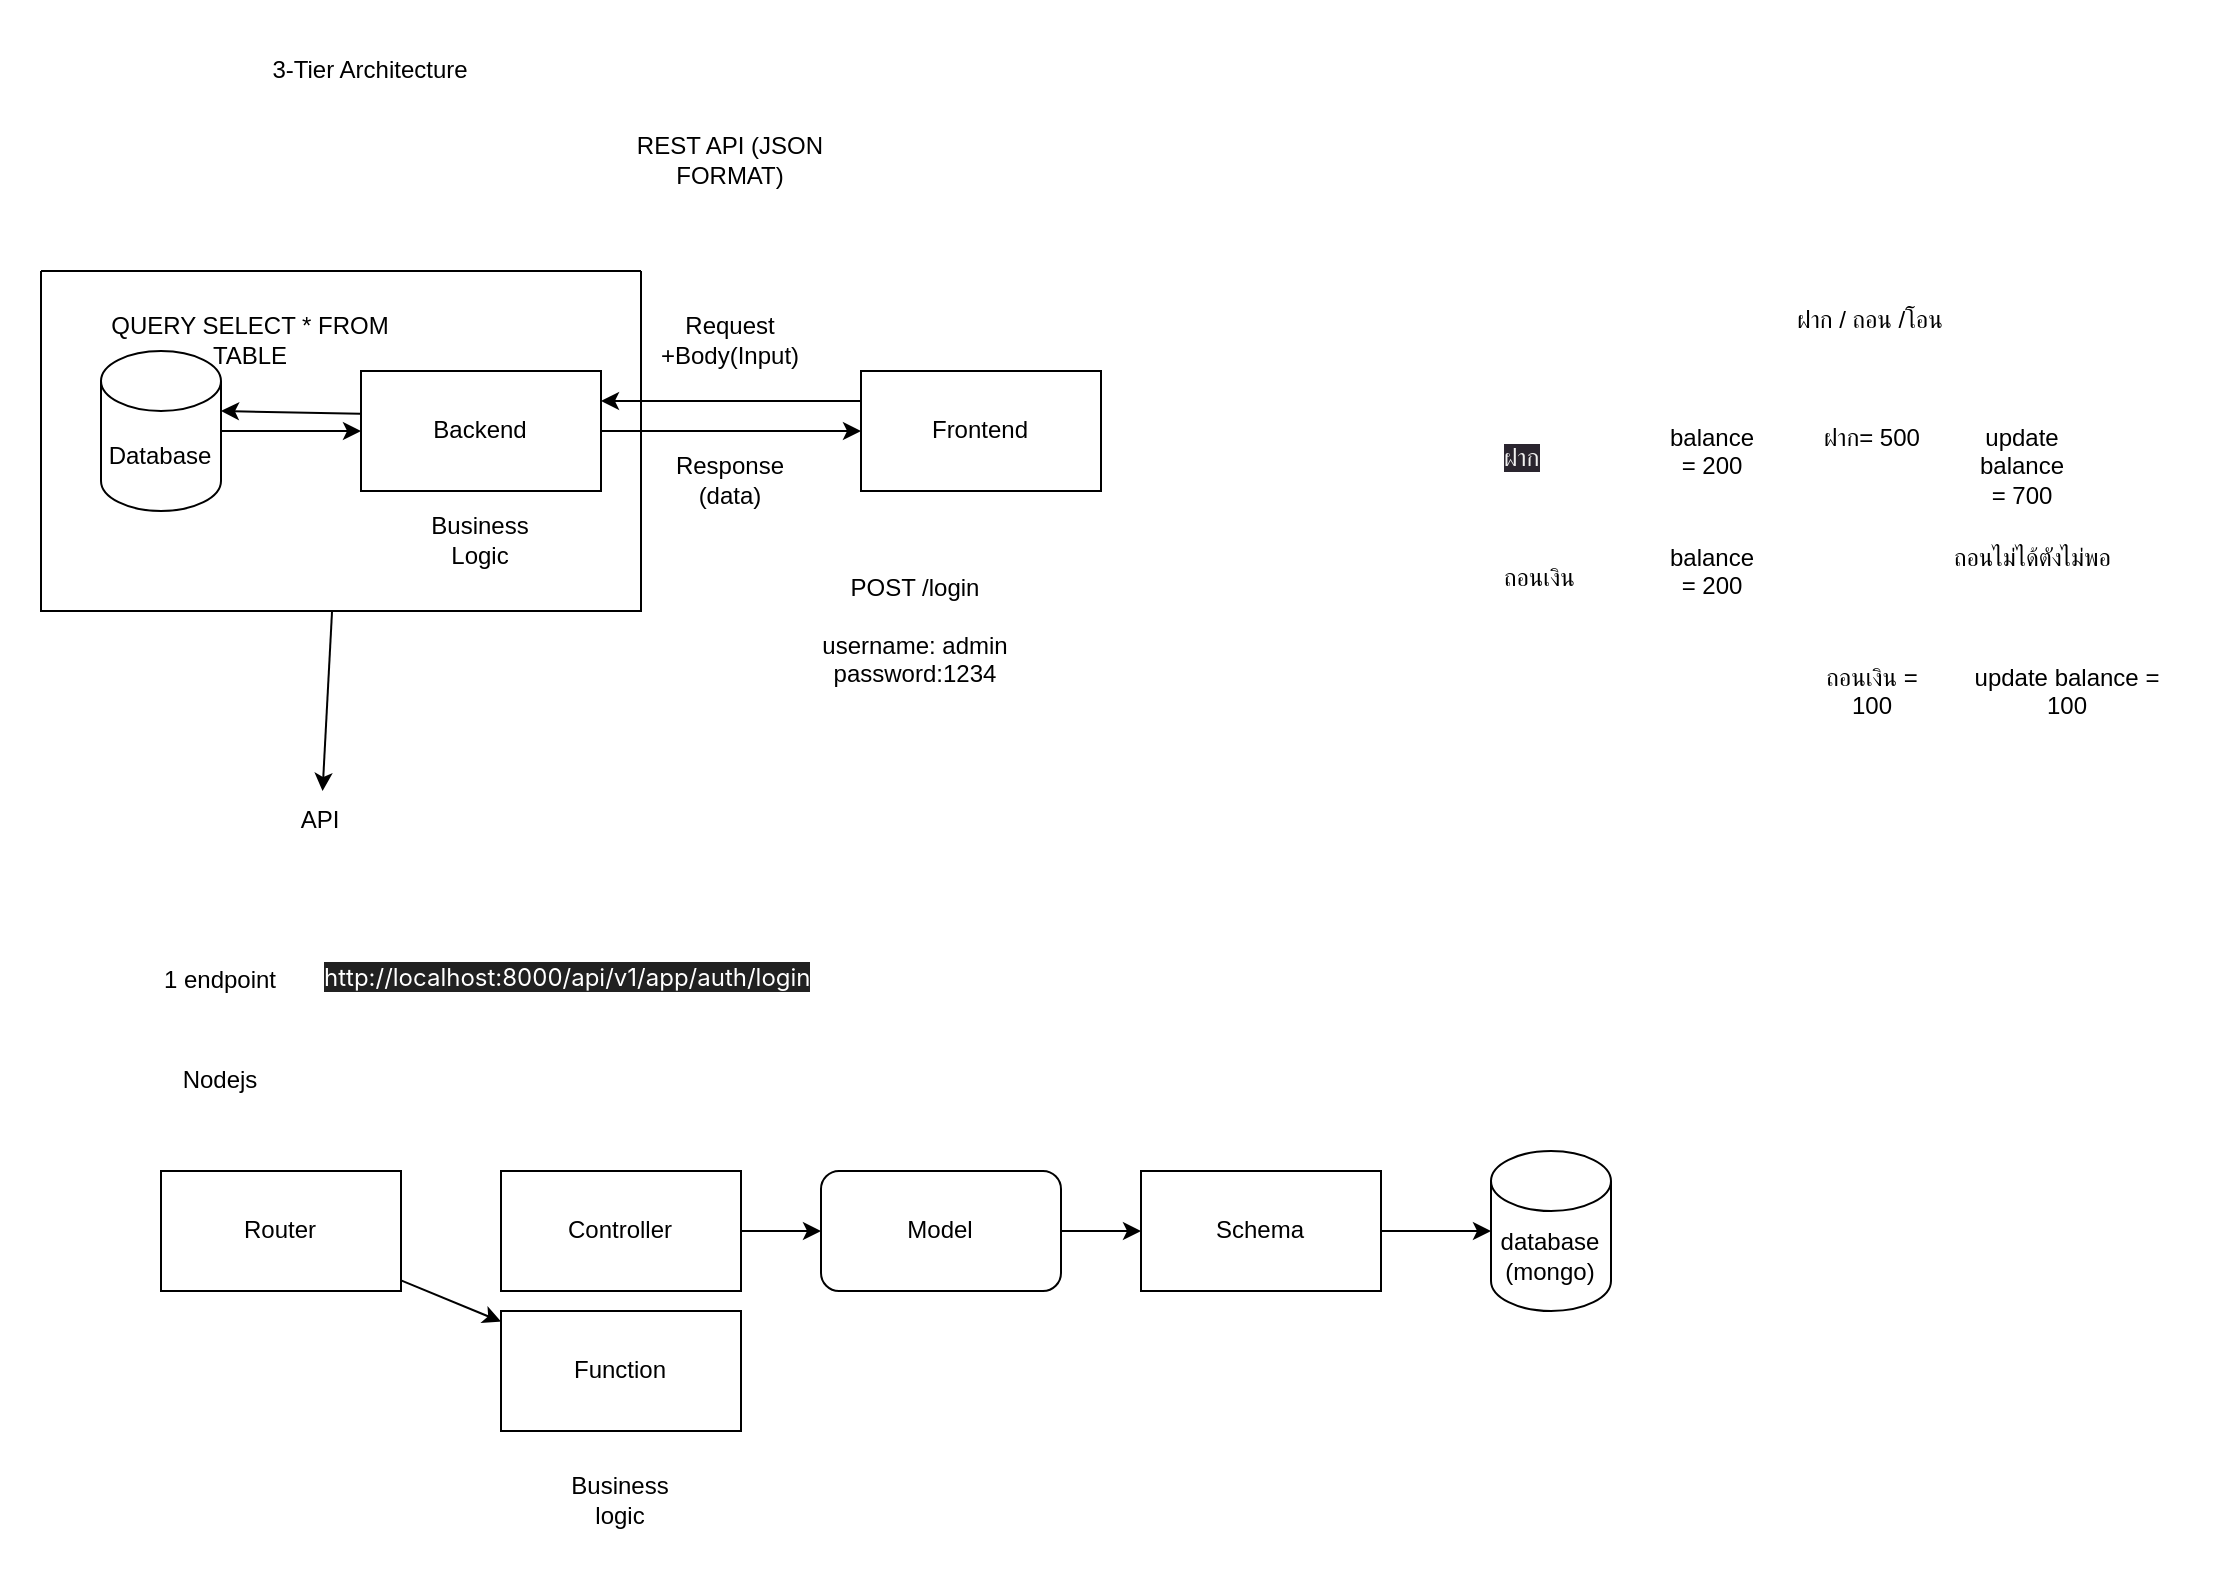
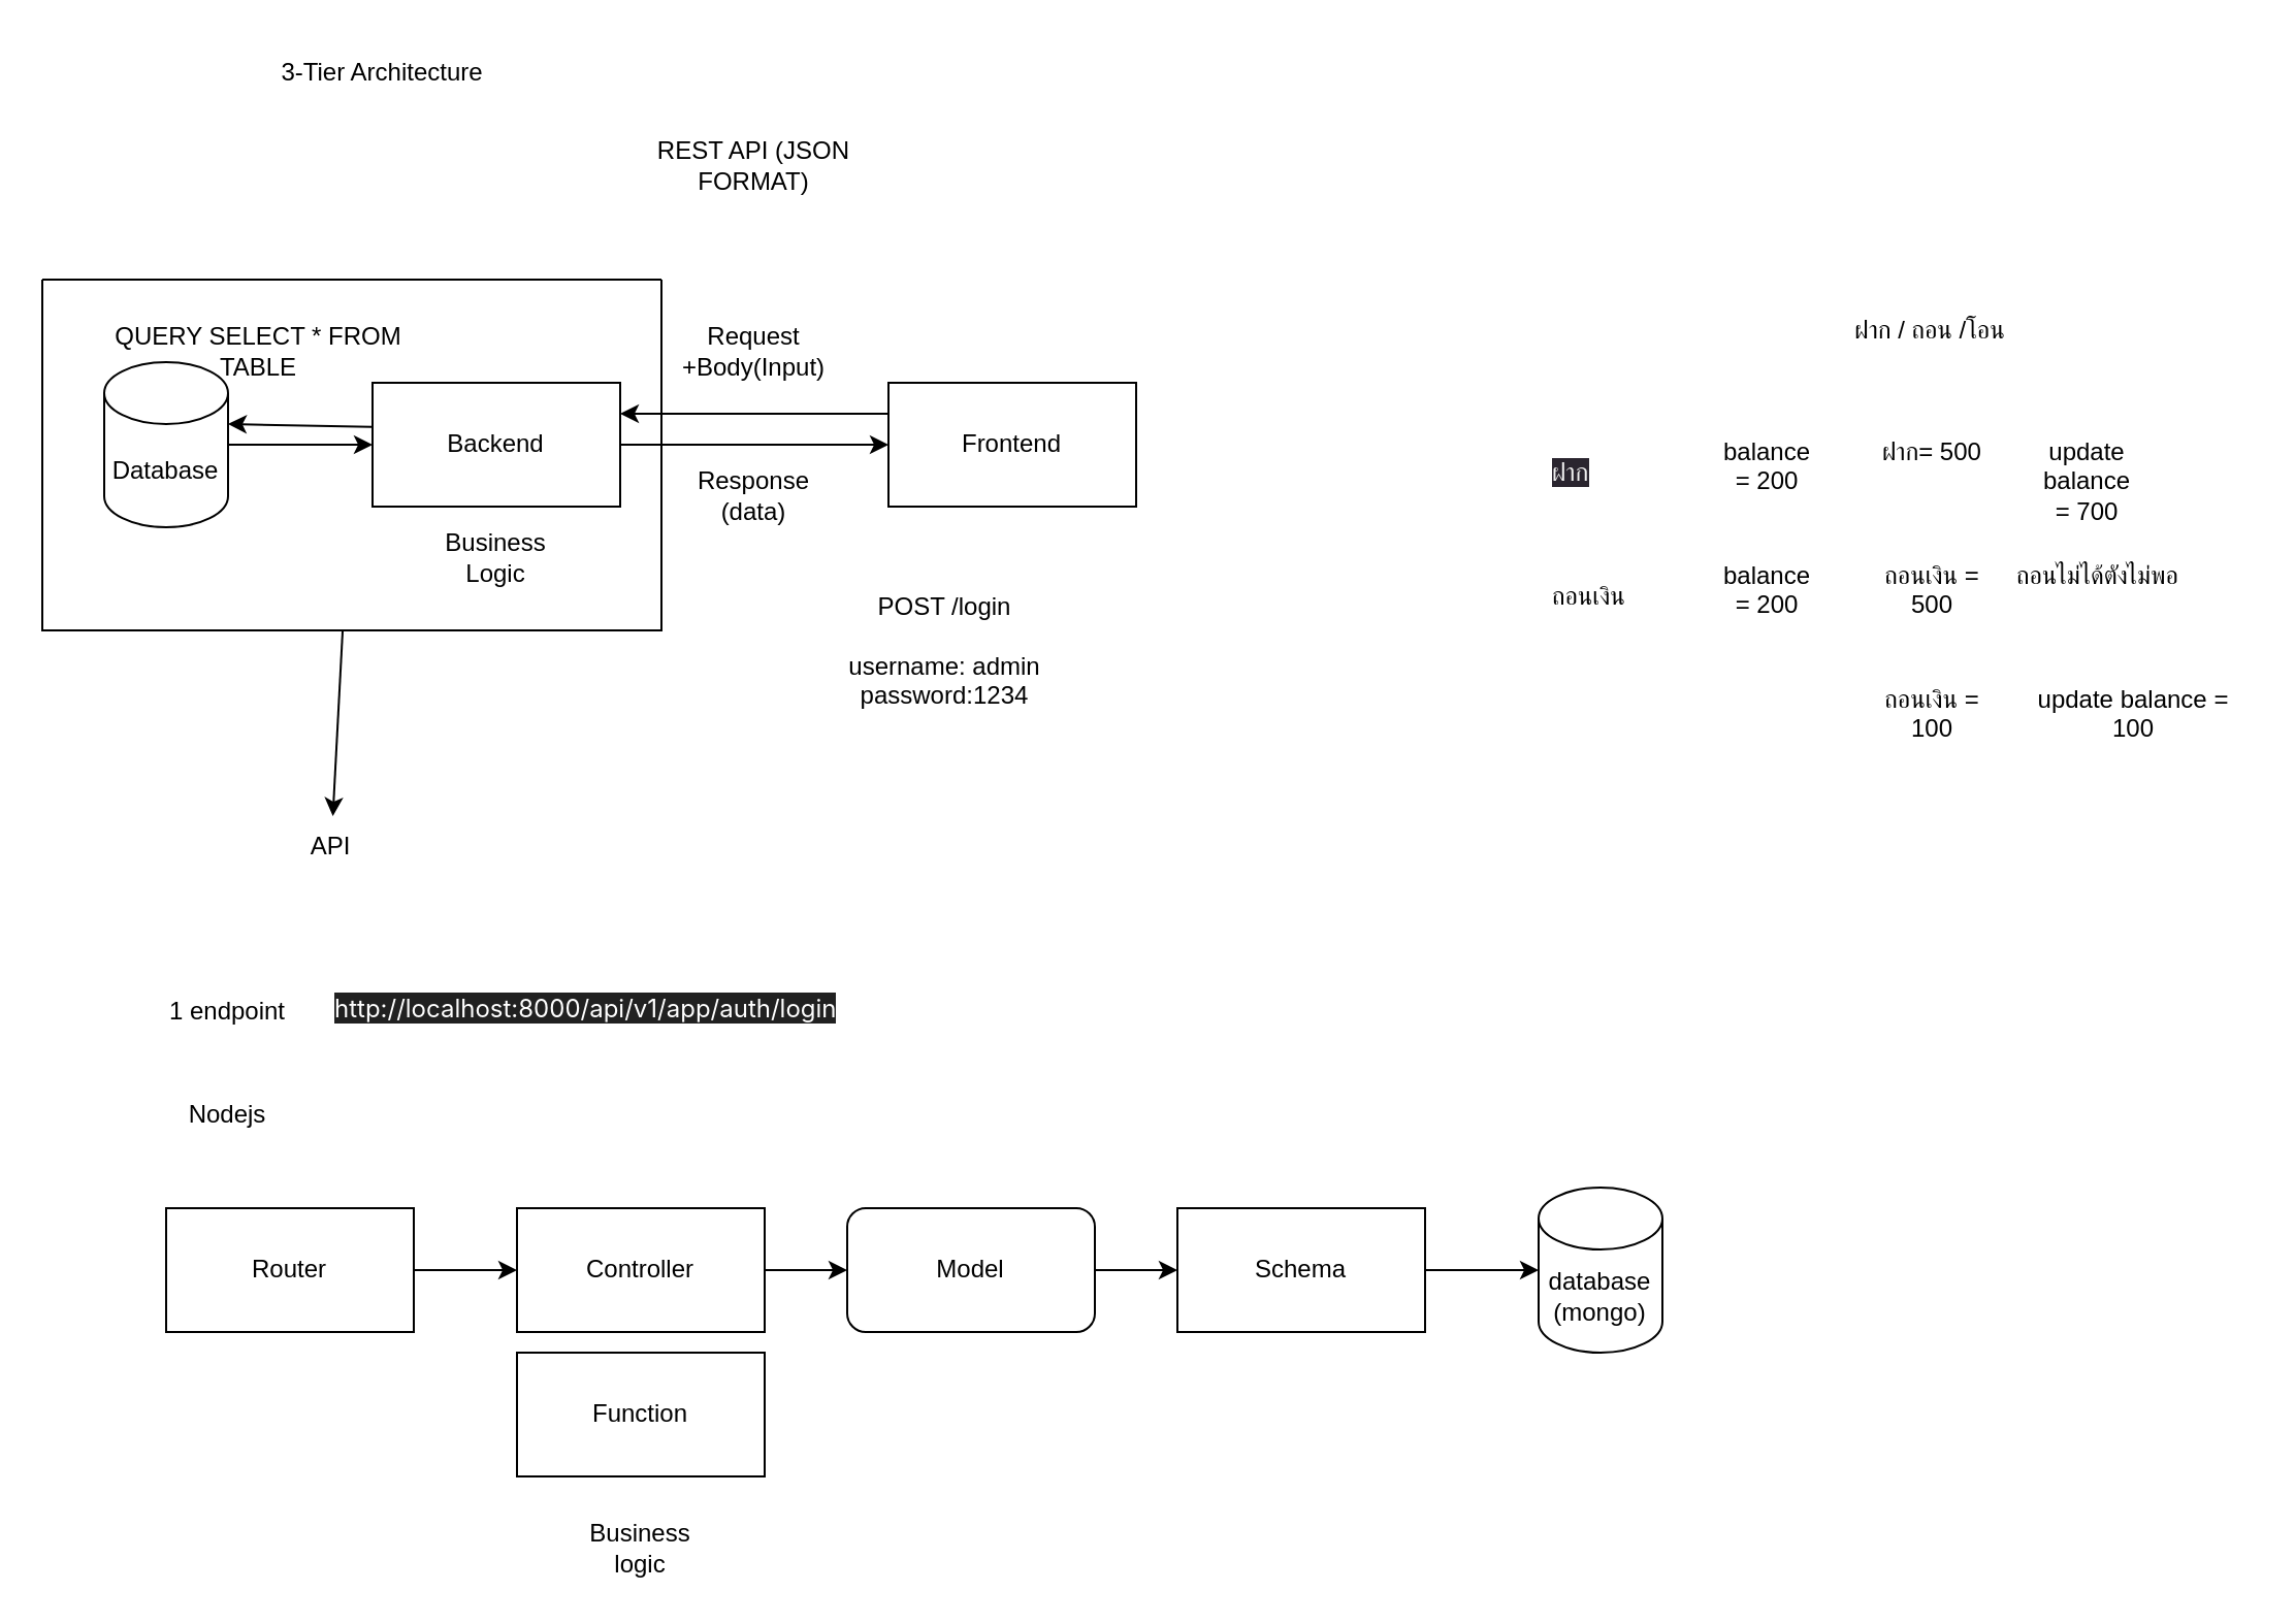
  <mxCell id="0" />
  <mxCell id="1" parent="0" />
  <mxCell id="2" style="edgeStyle=none;html=1;entryX=1;entryY=0.25;entryDx=0;entryDy=0;exitX=0;exitY=0.25;exitDx=0;exitDy=0;" edge="1" parent="1" source="3" target="6"><mxGeometry relative="1" as="geometry" /></mxCell>
  <mxCell id="3" value="Frontend" style="rounded=0;whiteSpace=wrap;html=1;" vertex="1" parent="1"><mxGeometry x="430" y="185" width="120" height="60" as="geometry" /></mxCell>
  <mxCell id="4" style="edgeStyle=none;html=1;" edge="1" parent="1" source="6" target="3"><mxGeometry relative="1" as="geometry" /></mxCell>
  <mxCell id="5" style="edgeStyle=none;html=1;entryX=1;entryY=0.333;entryDx=0;entryDy=0;entryPerimeter=0;exitX=-0.003;exitY=0.357;exitDx=0;exitDy=0;exitPerimeter=0;" edge="1" parent="1" source="6"><mxGeometry relative="1" as="geometry"><mxPoint x="110" y="204.98" as="targetPoint" /></mxGeometry></mxCell>
  <mxCell id="6" value="Backend" style="rounded=0;whiteSpace=wrap;html=1;" vertex="1" parent="1"><mxGeometry x="180" y="185" width="120" height="60" as="geometry" /></mxCell>
  <mxCell id="7" style="edgeStyle=none;html=1;" edge="1" parent="1" target="6"><mxGeometry relative="1" as="geometry"><mxPoint x="110" y="215" as="sourcePoint" /></mxGeometry></mxCell>
  <mxCell id="8" value="REST API (JSON FORMAT)" style="text;html=1;strokeColor=none;fillColor=none;align=center;verticalAlign=middle;whiteSpace=wrap;rounded=0;" vertex="1" parent="1"><mxGeometry x="300" y="65" width="130" height="30" as="geometry" /></mxCell>
  <mxCell id="9" value="Request +Body(Input)" style="text;html=1;strokeColor=none;fillColor=none;align=center;verticalAlign=middle;whiteSpace=wrap;rounded=0;" vertex="1" parent="1"><mxGeometry x="335" y="155" width="60" height="30" as="geometry" /></mxCell>
  <mxCell id="10" value="POST /login&lt;br&gt;&lt;br&gt;username: admin&lt;br&gt;password:1234" style="text;html=1;strokeColor=none;fillColor=none;align=center;verticalAlign=middle;whiteSpace=wrap;rounded=0;" vertex="1" parent="1"><mxGeometry x="385" y="285" width="145" height="60" as="geometry" /></mxCell>
  <mxCell id="11" value="Response&lt;br&gt;(data)" style="text;html=1;strokeColor=none;fillColor=none;align=center;verticalAlign=middle;whiteSpace=wrap;rounded=0;" vertex="1" parent="1"><mxGeometry x="335" y="225" width="60" height="30" as="geometry" /></mxCell>
  <mxCell id="12" value="QUERY SELECT * FROM TABLE" style="text;html=1;strokeColor=none;fillColor=none;align=center;verticalAlign=middle;whiteSpace=wrap;rounded=0;" vertex="1" parent="1"><mxGeometry x="50" y="155" width="150" height="30" as="geometry" /></mxCell>
  <mxCell id="13" value="Business Logic" style="text;html=1;strokeColor=none;fillColor=none;align=center;verticalAlign=middle;whiteSpace=wrap;rounded=0;" vertex="1" parent="1"><mxGeometry x="210" y="255" width="60" height="30" as="geometry" /></mxCell>
  <mxCell id="14" value="Database" style="shape=cylinder3;whiteSpace=wrap;html=1;boundedLbl=1;backgroundOutline=1;size=15;" vertex="1" parent="1"><mxGeometry x="50" y="175" width="60" height="80" as="geometry" /></mxCell>
  <mxCell id="15" value="ฝาก&amp;nbsp;/ ถอน /โอน" style="text;html=1;strokeColor=none;fillColor=none;align=center;verticalAlign=middle;whiteSpace=wrap;rounded=0;" vertex="1" parent="1"><mxGeometry x="860" y="145" width="150" height="30" as="geometry" /></mxCell>
  <mxCell id="16" value="&lt;span style=&quot;color: rgb(240, 240, 240); font-family: Helvetica; font-size: 12px; font-style: normal; font-variant-ligatures: normal; font-variant-caps: normal; font-weight: 400; letter-spacing: normal; orphans: 2; text-align: center; text-indent: 0px; text-transform: none; widows: 2; word-spacing: 0px; -webkit-text-stroke-width: 0px; background-color: rgb(42, 37, 47); text-decoration-thickness: initial; text-decoration-style: initial; text-decoration-color: initial; float: none; display: inline !important;&quot;&gt;ฝาก&lt;/span&gt;" style="text;whiteSpace=wrap;html=1;" vertex="1" parent="1"><mxGeometry x="750" y="215" width="50" height="40" as="geometry" /></mxCell>
  <mxCell id="17" value="&lt;div style=&quot;text-align: center;&quot;&gt;&lt;span style=&quot;background-color: initial;&quot;&gt;balance = 200&lt;/span&gt;&lt;/div&gt;" style="text;whiteSpace=wrap;html=1;" vertex="1" parent="1"><mxGeometry x="830" y="205" width="50" height="40" as="geometry" /></mxCell>
  <mxCell id="18" value="&lt;div style=&quot;text-align: center;&quot;&gt;&lt;span style=&quot;background-color: initial;&quot;&gt;ฝาก= 500&lt;/span&gt;&lt;/div&gt;" style="text;whiteSpace=wrap;html=1;" vertex="1" parent="1"><mxGeometry x="910" y="205" width="50" height="40" as="geometry" /></mxCell>
  <mxCell id="19" value="&lt;div style=&quot;text-align: center;&quot;&gt;&lt;span style=&quot;background-color: initial;&quot;&gt;update balance = 700&lt;/span&gt;&lt;/div&gt;" style="text;whiteSpace=wrap;html=1;" vertex="1" parent="1"><mxGeometry x="985" y="205" width="50" height="40" as="geometry" /></mxCell>
  <mxCell id="20" value="&lt;div style=&quot;text-align: center;&quot;&gt;&lt;span style=&quot;background-color: initial;&quot;&gt;ถอนเงิน&lt;/span&gt;&lt;/div&gt;" style="text;whiteSpace=wrap;html=1;" vertex="1" parent="1"><mxGeometry x="750" y="275" width="50" height="40" as="geometry" /></mxCell>
  <mxCell id="21" value="&lt;div style=&quot;text-align: center;&quot;&gt;&lt;span style=&quot;background-color: initial;&quot;&gt;balance = 200&lt;/span&gt;&lt;/div&gt;" style="text;whiteSpace=wrap;html=1;" vertex="1" parent="1"><mxGeometry x="830" y="265" width="50" height="40" as="geometry" /></mxCell>
+ <mxCell id="22" value="&lt;div style=&quot;text-align: center;&quot;&gt;&lt;span style=&quot;background-color: initial;&quot;&gt;ถอนเงิน = 500&lt;/span&gt;&lt;/div&gt;" style="text;whiteSpace=wrap;html=1;" vertex="1" parent="1"><mxGeometry x="910" y="265" width="50" height="40" as="geometry" /></mxCell>
  <mxCell id="23" value="&lt;div style=&quot;text-align: center;&quot;&gt;&lt;span style=&quot;background-color: initial;&quot;&gt;ถอนเงิน = 100&lt;/span&gt;&lt;/div&gt;" style="text;whiteSpace=wrap;html=1;" vertex="1" parent="1"><mxGeometry x="910" y="325" width="50" height="40" as="geometry" /></mxCell>
  <mxCell id="24" value="&lt;div style=&quot;text-align: center;&quot;&gt;ถอนไม่ได้ตังไม่พอ&lt;/div&gt;" style="text;whiteSpace=wrap;html=1;" vertex="1" parent="1"><mxGeometry x="975" y="265" width="115" height="40" as="geometry" /></mxCell>
  <mxCell id="25" value="&lt;div style=&quot;text-align: center;&quot;&gt;&lt;span style=&quot;background-color: initial;&quot;&gt;update balance = 100&lt;/span&gt;&lt;/div&gt;" style="text;whiteSpace=wrap;html=1;" vertex="1" parent="1"><mxGeometry x="981.25" y="325" width="102.5" height="40" as="geometry" /></mxCell>
  <mxCell id="26" value="3-Tier Architecture" style="text;html=1;strokeColor=none;fillColor=none;align=center;verticalAlign=middle;whiteSpace=wrap;rounded=0;" vertex="1" parent="1"><mxGeometry x="55" y="20" width="260" height="30" as="geometry" /></mxCell>
  <mxCell id="27" style="edgeStyle=none;html=1;" edge="1" parent="1" source="28" target="29"><mxGeometry relative="1" as="geometry" /></mxCell>
  <mxCell id="28" value="" style="swimlane;startSize=0;" vertex="1" parent="1"><mxGeometry x="20" y="135" width="300" height="170" as="geometry" /></mxCell>
  <mxCell id="29" value="API" style="text;html=1;strokeColor=none;fillColor=none;align=center;verticalAlign=middle;whiteSpace=wrap;rounded=0;" vertex="1" parent="1"><mxGeometry x="130" y="395" width="60" height="30" as="geometry" /></mxCell>
  <mxCell id="30" value="1 endpoint" style="text;html=1;strokeColor=none;fillColor=none;align=center;verticalAlign=middle;whiteSpace=wrap;rounded=0;" vertex="1" parent="1"><mxGeometry x="80" y="475" width="60" height="30" as="geometry" /></mxCell>
  <mxCell id="31" value="&lt;span style=&quot;color: rgb(255, 255, 255); font-family: Inter, system-ui, -apple-system, BlinkMacSystemFont, &amp;quot;Segoe UI&amp;quot;, Roboto, Oxygen, Ubuntu, Cantarell, &amp;quot;Fira Sans&amp;quot;, &amp;quot;Droid Sans&amp;quot;, Helvetica, Arial, sans-serif; font-size: 12px; font-style: normal; font-variant-ligatures: normal; font-variant-caps: normal; font-weight: 400; letter-spacing: normal; orphans: 2; text-align: left; text-indent: 0px; text-transform: none; widows: 2; word-spacing: 0px; -webkit-text-stroke-width: 0px; background-color: rgb(33, 33, 33); text-decoration-thickness: initial; text-decoration-style: initial; text-decoration-color: initial; float: none; display: inline !important;&quot;&gt;http://localhost:8000/api/v1/app/auth/login&lt;/span&gt;" style="text;whiteSpace=wrap;html=1;" vertex="1" parent="1"><mxGeometry x="160" y="475" width="270" height="40" as="geometry" /></mxCell>
  <mxCell id="32" value="Nodejs" style="text;html=1;strokeColor=none;fillColor=none;align=center;verticalAlign=middle;whiteSpace=wrap;rounded=0;" vertex="1" parent="1"><mxGeometry x="80" y="525" width="60" height="30" as="geometry" /></mxCell>
- <mxCell id="33" style="edgeStyle=none;html=1;" edge="1" parent="1" source="34" target="38"><mxGeometry relative="1" as="geometry" /></mxCell>
+ <mxCell id="33" style="edgeStyle=none;html=1;" edge="1" parent="1" source="34" target="36"><mxGeometry relative="1" as="geometry" /></mxCell>
  <mxCell id="34" value="Router" style="rounded=0;whiteSpace=wrap;html=1;" vertex="1" parent="1"><mxGeometry x="80" y="585" width="120" height="60" as="geometry" /></mxCell>
  <mxCell id="35" style="edgeStyle=none;html=1;entryX=0;entryY=0.5;entryDx=0;entryDy=0;" edge="1" parent="1" source="36" target="40"><mxGeometry relative="1" as="geometry" /></mxCell>
  <mxCell id="36" value="Controller" style="rounded=0;whiteSpace=wrap;html=1;" vertex="1" parent="1"><mxGeometry x="250" y="585" width="120" height="60" as="geometry" /></mxCell>
  <mxCell id="37" value="Business logic" style="text;html=1;strokeColor=none;fillColor=none;align=center;verticalAlign=middle;whiteSpace=wrap;rounded=0;" vertex="1" parent="1"><mxGeometry x="280" y="735" width="60" height="30" as="geometry" /></mxCell>
  <mxCell id="38" value="Function" style="rounded=0;whiteSpace=wrap;html=1;" vertex="1" parent="1"><mxGeometry x="250" y="655" width="120" height="60" as="geometry" /></mxCell>
  <mxCell id="39" style="edgeStyle=none;html=1;" edge="1" parent="1" source="40" target="42"><mxGeometry relative="1" as="geometry" /></mxCell>
  <mxCell id="40" value="Model" style="whiteSpace=wrap;html=1;rounded=1;" vertex="1" parent="1"><mxGeometry x="410" y="585" width="120" height="60" as="geometry" /></mxCell>
  <mxCell id="41" style="edgeStyle=none;html=1;" edge="1" parent="1" source="42" target="43"><mxGeometry relative="1" as="geometry" /></mxCell>
  <mxCell id="42" value="Schema" style="rounded=0;whiteSpace=wrap;html=1;" vertex="1" parent="1"><mxGeometry x="570" y="585" width="120" height="60" as="geometry" /></mxCell>
  <mxCell id="43" value="database&lt;br&gt;(mongo)" style="shape=cylinder3;whiteSpace=wrap;html=1;boundedLbl=1;backgroundOutline=1;size=15;" vertex="1" parent="1"><mxGeometry x="745" y="575" width="60" height="80" as="geometry" /></mxCell>
